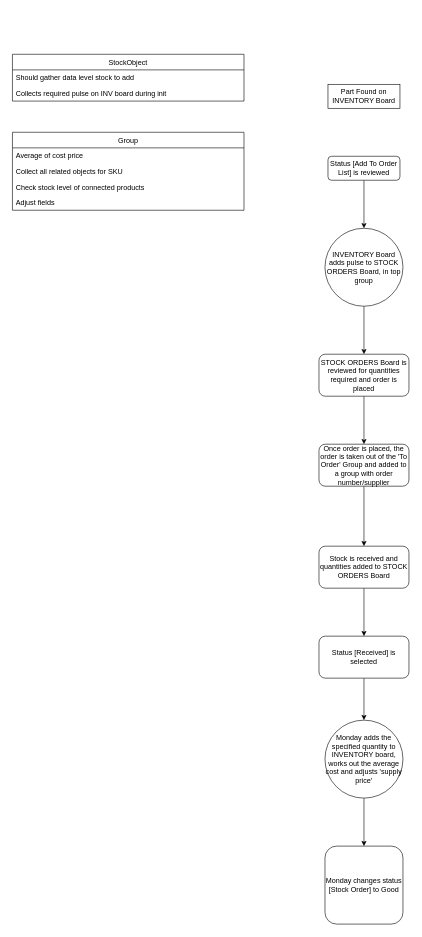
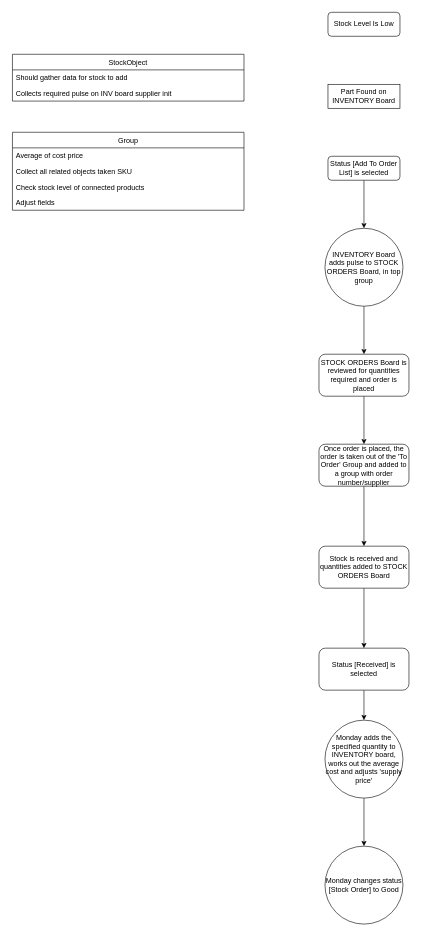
  <mxCell id="0" />
  <mxCell id="1" parent="0" />
+ <mxCell id="2" value="Stock Level Is Low" style="rounded=1;whiteSpace=wrap;html=1;fontSize=12;glass=0;strokeWidth=1;shadow=0;" parent="1" vertex="1"><mxGeometry x="546" y="20" width="120" height="40" as="geometry" /></mxCell>
  <mxCell id="3" value="Part Found on INVENTORY Board" style="whiteSpace=wrap;html=1;fontSize=12;glass=0;strokeWidth=1;shadow=0;rounded=0;" parent="1" vertex="1"><mxGeometry x="546" y="140" width="120" height="40" as="geometry" /></mxCell>
  <mxCell id="4" value="" style="edgeStyle=orthogonalEdgeStyle;rounded=0;orthogonalLoop=1;jettySize=auto;html=1;" parent="1" source="5" edge="1"><mxGeometry relative="1" as="geometry"><mxPoint x="606" y="380" as="targetPoint" /></mxGeometry></mxCell>
- <mxCell id="5" value="Status [Add To Order List] is reviewed" style="rounded=1;whiteSpace=wrap;html=1;fontSize=12;glass=0;strokeWidth=1;shadow=0;" parent="1" vertex="1"><mxGeometry x="546" y="260" width="120" height="40" as="geometry" /></mxCell>
+ <mxCell id="5" value="Status [Add To Order List] is selected" style="rounded=1;whiteSpace=wrap;html=1;fontSize=12;glass=0;strokeWidth=1;shadow=0;" parent="1" vertex="1"><mxGeometry x="546" y="260" width="120" height="40" as="geometry" /></mxCell>
  <mxCell id="6" value="" style="edgeStyle=orthogonalEdgeStyle;rounded=0;orthogonalLoop=1;jettySize=auto;html=1;" parent="1" source="7" edge="1"><mxGeometry relative="1" as="geometry"><mxPoint x="606" y="590" as="targetPoint" /></mxGeometry></mxCell>
  <mxCell id="7" value="INVENTORY Board adds pulse to STOCK ORDERS Board, in top group" style="ellipse;whiteSpace=wrap;html=1;aspect=fixed;" parent="1" vertex="1"><mxGeometry x="541" y="380" width="130" height="130" as="geometry" /></mxCell>
  <mxCell id="8" value="" style="edgeStyle=orthogonalEdgeStyle;rounded=0;orthogonalLoop=1;jettySize=auto;html=1;" parent="1" source="9" target="13" edge="1"><mxGeometry relative="1" as="geometry" /></mxCell>
  <mxCell id="9" value="STOCK ORDERS Board is reviewed for quantities required and order is placed" style="rounded=1;whiteSpace=wrap;html=1;fontSize=12;glass=0;strokeWidth=1;shadow=0;" parent="1" vertex="1"><mxGeometry x="531" y="590" width="150" height="70" as="geometry" /></mxCell>
  <mxCell id="10" value="" style="edgeStyle=orthogonalEdgeStyle;rounded=0;orthogonalLoop=1;jettySize=auto;html=1;" parent="1" source="11" target="15" edge="1"><mxGeometry relative="1" as="geometry" /></mxCell>
  <mxCell id="11" value="Stock is received and quantities added to STOCK ORDERS Board" style="rounded=1;whiteSpace=wrap;html=1;fontSize=12;glass=0;strokeWidth=1;shadow=0;" parent="1" vertex="1"><mxGeometry x="531" y="910" width="150" height="70" as="geometry" /></mxCell>
  <mxCell id="12" value="" style="edgeStyle=orthogonalEdgeStyle;rounded=0;orthogonalLoop=1;jettySize=auto;html=1;" parent="1" source="13" target="11" edge="1"><mxGeometry relative="1" as="geometry" /></mxCell>
  <mxCell id="13" value="Once order is placed, the order is taken out of the 'To Order' Group and added to a group with order number/supplier" style="rounded=1;whiteSpace=wrap;html=1;fontSize=12;glass=0;strokeWidth=1;shadow=0;" parent="1" vertex="1"><mxGeometry x="531" y="740" width="150" height="70" as="geometry" /></mxCell>
  <mxCell id="14" value="" style="edgeStyle=orthogonalEdgeStyle;rounded=0;orthogonalLoop=1;jettySize=auto;html=1;" parent="1" source="15" target="17" edge="1"><mxGeometry relative="1" as="geometry" /></mxCell>
- <mxCell id="15" value="Status [Received] is selected" style="rounded=1;whiteSpace=wrap;html=1;fontSize=12;glass=0;strokeWidth=1;shadow=0;" parent="1" vertex="1"><mxGeometry x="531" y="1060" width="150" height="70" as="geometry" /></mxCell>
+ <mxCell id="15" value="Status [Received] is selected" style="rounded=1;whiteSpace=wrap;html=1;fontSize=12;glass=0;strokeWidth=1;shadow=0;" parent="1" vertex="1"><mxGeometry x="531" y="1080" width="150" height="70" as="geometry" /></mxCell>
  <mxCell id="16" value="" style="edgeStyle=orthogonalEdgeStyle;rounded=0;orthogonalLoop=1;jettySize=auto;html=1;" parent="1" source="17" target="18" edge="1"><mxGeometry relative="1" as="geometry" /></mxCell>
  <mxCell id="17" value="Monday adds the specified quantity to INVENTORY board, works out the average cost and adjusts 'supply price'" style="ellipse;whiteSpace=wrap;html=1;aspect=fixed;" parent="1" vertex="1"><mxGeometry x="541" y="1200" width="130" height="130" as="geometry" /></mxCell>
- <mxCell id="18" value="Monday changes status [Stock Order] to Good" style="whiteSpace=wrap;html=1;aspect=fixed;rounded=1;" parent="1" vertex="1"><mxGeometry x="541" y="1410" width="130" height="130" as="geometry" /></mxCell>
+ <mxCell id="18" value="Monday changes status [Stock Order] to Good" style="ellipse;whiteSpace=wrap;html=1;aspect=fixed;" parent="1" vertex="1"><mxGeometry x="541" y="1410" width="130" height="130" as="geometry" /></mxCell>
  <mxCell id="19" value="StockObject" style="swimlane;fontStyle=0;childLayout=stackLayout;horizontal=1;startSize=26;fillColor=none;horizontalStack=0;resizeParent=1;resizeParentMax=0;resizeLast=0;collapsible=1;marginBottom=0;" vertex="1" parent="1"><mxGeometry x="20" y="90" width="386" height="78" as="geometry" /></mxCell>
- <mxCell id="20" value="Should gather data level stock to add" style="text;strokeColor=none;fillColor=none;align=left;verticalAlign=top;spacingLeft=4;spacingRight=4;overflow=hidden;rotatable=0;points=[[0,0.5],[1,0.5]];portConstraint=eastwest;" vertex="1" parent="19"><mxGeometry y="26" width="386" height="26" as="geometry" /></mxCell>
- <mxCell id="21" value="Collects required pulse on INV board during init" style="text;strokeColor=none;fillColor=none;align=left;verticalAlign=top;spacingLeft=4;spacingRight=4;overflow=hidden;rotatable=0;points=[[0,0.5],[1,0.5]];portConstraint=eastwest;" vertex="1" parent="19"><mxGeometry y="52" width="386" height="26" as="geometry" /></mxCell>
+ <mxCell id="20" value="Should gather data for stock to add" style="text;strokeColor=none;fillColor=none;align=left;verticalAlign=top;spacingLeft=4;spacingRight=4;overflow=hidden;rotatable=0;points=[[0,0.5],[1,0.5]];portConstraint=eastwest;" vertex="1" parent="19"><mxGeometry y="26" width="386" height="26" as="geometry" /></mxCell>
+ <mxCell id="21" value="Collects required pulse on INV board supplier init" style="text;strokeColor=none;fillColor=none;align=left;verticalAlign=top;spacingLeft=4;spacingRight=4;overflow=hidden;rotatable=0;points=[[0,0.5],[1,0.5]];portConstraint=eastwest;" vertex="1" parent="19"><mxGeometry y="52" width="386" height="26" as="geometry" /></mxCell>
  <mxCell id="22" value="Group" style="swimlane;fontStyle=0;childLayout=stackLayout;horizontal=1;startSize=26;fillColor=none;horizontalStack=0;resizeParent=1;resizeParentMax=0;resizeLast=0;collapsible=1;marginBottom=0;" vertex="1" parent="1"><mxGeometry x="20" y="220" width="386" height="130" as="geometry"><mxRectangle x="84" y="280" width="80" height="26" as="alternateBounds" /></mxGeometry></mxCell>
  <mxCell id="23" value="Average of cost price" style="text;strokeColor=none;fillColor=none;align=left;verticalAlign=top;spacingLeft=4;spacingRight=4;overflow=hidden;rotatable=0;points=[[0,0.5],[1,0.5]];portConstraint=eastwest;" vertex="1" parent="22"><mxGeometry y="26" width="386" height="26" as="geometry" /></mxCell>
- <mxCell id="24" value="Collect all related objects for SKU" style="text;strokeColor=none;fillColor=none;align=left;verticalAlign=top;spacingLeft=4;spacingRight=4;overflow=hidden;rotatable=0;points=[[0,0.5],[1,0.5]];portConstraint=eastwest;" vertex="1" parent="22"><mxGeometry y="52" width="386" height="26" as="geometry" /></mxCell>
+ <mxCell id="24" value="Collect all related objects taken SKU" style="text;strokeColor=none;fillColor=none;align=left;verticalAlign=top;spacingLeft=4;spacingRight=4;overflow=hidden;rotatable=0;points=[[0,0.5],[1,0.5]];portConstraint=eastwest;" vertex="1" parent="22"><mxGeometry y="52" width="386" height="26" as="geometry" /></mxCell>
  <mxCell id="25" value="Check stock level of connected products" style="text;strokeColor=none;fillColor=none;align=left;verticalAlign=top;spacingLeft=4;spacingRight=4;overflow=hidden;rotatable=0;points=[[0,0.5],[1,0.5]];portConstraint=eastwest;" vertex="1" parent="22"><mxGeometry y="78" width="386" height="26" as="geometry" /></mxCell>
  <mxCell id="26" value="Adjust fields" style="text;strokeColor=none;fillColor=none;align=left;verticalAlign=top;spacingLeft=4;spacingRight=4;overflow=hidden;rotatable=0;points=[[0,0.5],[1,0.5]];portConstraint=eastwest;" vertex="1" parent="22"><mxGeometry y="104" width="386" height="26" as="geometry" /></mxCell>
